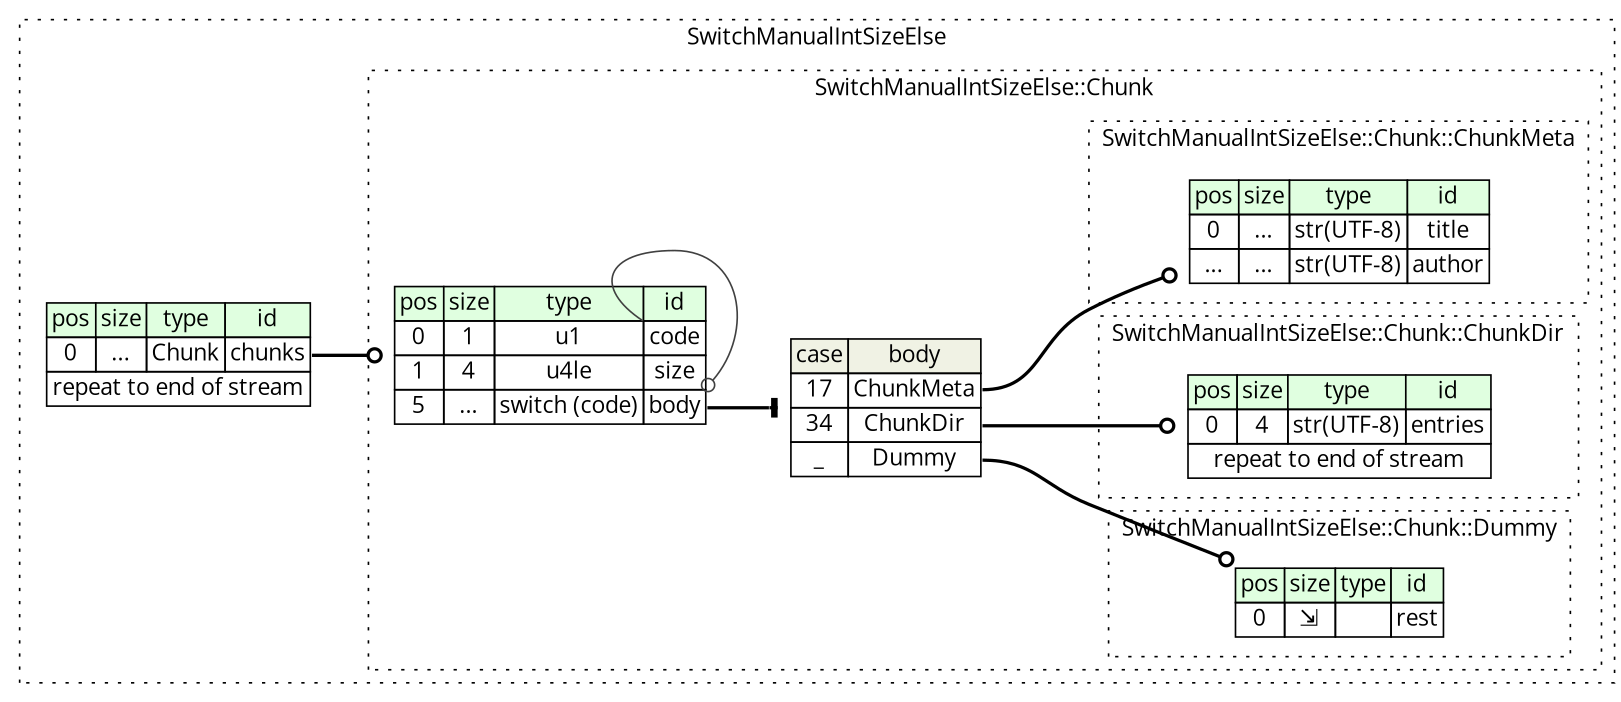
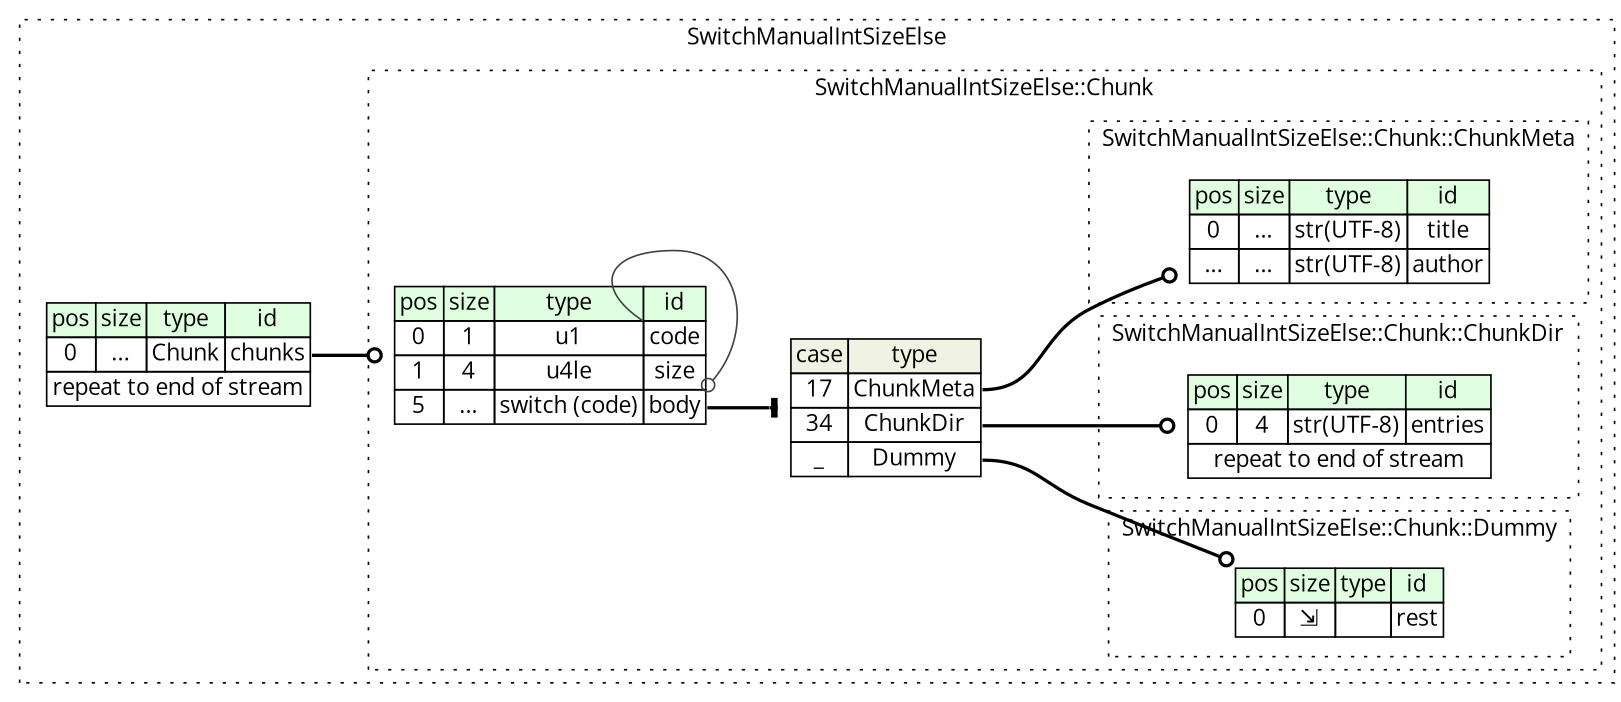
  digraph {
    rankdir=LR
    fontname="Open Sans"
    node [shape=plaintext fontname="Open Sans"]
    edge [arrowhead=odot fontname="Open Sans" style=bold]
    n1 [label=<<TABLE BORDER="0" CELLBORDER="1" CELLSPACING="0"> 					<TR><TD BGCOLOR="#E0FFE0">pos</TD><TD BGCOLOR="#E0FFE0">size</TD><TD BGCOLOR="#E0FFE0">type</TD><TD BGCOLOR="#E0FFE0">id</TD></TR> 					<TR><TD PORT="title_pos">0</TD><TD PORT="title_size">...</TD><TD>str(UTF-8)</TD><TD PORT="title_type">title</TD></TR> 					<TR><TD PORT="author_pos">...</TD><TD PORT="author_size">...</TD><TD>str(UTF-8)</TD><TD PORT="author_type">author</TD></TR> 				</TABLE>>]
    n2 [label=<<TABLE BORDER="0" CELLBORDER="1" CELLSPACING="0"> 					<TR><TD BGCOLOR="#E0FFE0">pos</TD><TD BGCOLOR="#E0FFE0">size</TD><TD BGCOLOR="#E0FFE0">type</TD><TD BGCOLOR="#E0FFE0">id</TD></TR> 					<TR><TD PORT="entries_pos">0</TD><TD PORT="entries_size">4</TD><TD>str(UTF-8)</TD><TD PORT="entries_type">entries</TD></TR> 					<TR><TD COLSPAN="4" PORT="entries__repeat">repeat to end of stream</TD></TR> 				</TABLE>>]
    n3 [label=<<TABLE BORDER="0" CELLBORDER="1" CELLSPACING="0"> 					<TR><TD BGCOLOR="#E0FFE0">pos</TD><TD BGCOLOR="#E0FFE0">size</TD><TD BGCOLOR="#E0FFE0">type</TD><TD BGCOLOR="#E0FFE0">id</TD></TR> 					<TR><TD PORT="rest_pos">0</TD><TD PORT="rest_size">⇲</TD><TD></TD><TD PORT="rest_type">rest</TD></TR> 				</TABLE>>]
    n4 [label=<<TABLE BORDER="0" CELLBORDER="1" CELLSPACING="0"> 				<TR><TD BGCOLOR="#E0FFE0">pos</TD><TD BGCOLOR="#E0FFE0">size</TD><TD BGCOLOR="#E0FFE0">type</TD><TD BGCOLOR="#E0FFE0">id</TD></TR> 				<TR><TD PORT="code_pos">0</TD><TD PORT="code_size">1</TD><TD>u1</TD><TD PORT="code_type">code</TD></TR> 				<TR><TD PORT="size_pos">1</TD><TD PORT="size_size">4</TD><TD>u4le</TD><TD PORT="size_type">size</TD></TR> 				<TR><TD PORT="body_pos">5</TD><TD PORT="body_size">...</TD><TD>switch (code)</TD><TD PORT="body_type">body</TD></TR> 			</TABLE>>]
-   n5 [label=<<TABLE BORDER="0" CELLBORDER="1" CELLSPACING="0"> 	<TR><TD BGCOLOR="#F0F2E4">case</TD><TD BGCOLOR="#F0F2E4">body</TD></TR> 	<TR><TD>17</TD><TD PORT="case0">ChunkMeta</TD></TR> 	<TR><TD>34</TD><TD PORT="case1">ChunkDir</TD></TR> 	<TR><TD>_</TD><TD PORT="case2">Dummy</TD></TR> </TABLE>>]
+   n5 [label=<<TABLE BORDER="0" CELLBORDER="1" CELLSPACING="0"> 	<TR><TD BGCOLOR="#F0F2E4">case</TD><TD BGCOLOR="#F0F2E4">type</TD></TR> 	<TR><TD>17</TD><TD PORT="case0">ChunkMeta</TD></TR> 	<TR><TD>34</TD><TD PORT="case1">ChunkDir</TD></TR> 	<TR><TD>_</TD><TD PORT="case2">Dummy</TD></TR> </TABLE>>]
    n6 [label=<<TABLE BORDER="0" CELLBORDER="1" CELLSPACING="0"> 			<TR><TD BGCOLOR="#E0FFE0">pos</TD><TD BGCOLOR="#E0FFE0">size</TD><TD BGCOLOR="#E0FFE0">type</TD><TD BGCOLOR="#E0FFE0">id</TD></TR> 			<TR><TD PORT="chunks_pos">0</TD><TD PORT="chunks_size">...</TD><TD>Chunk</TD><TD PORT="chunks_type">chunks</TD></TR> 			<TR><TD COLSPAN="4" PORT="chunks__repeat">repeat to end of stream</TD></TR> 		</TABLE>>]
    subgraph cluster_1 {
      label=SwitchManualIntSizeElse
      style=dotted
      n6
      subgraph cluster_2 {
        label="SwitchManualIntSizeElse::Chunk"
        style=dotted
        n4
        n5
        subgraph cluster_3 {
          label="SwitchManualIntSizeElse::Chunk::ChunkMeta"
          style=dotted
          n1
        }
        subgraph cluster_4 {
          label="SwitchManualIntSizeElse::Chunk::ChunkDir"
          style=dotted
          n2
        }
        subgraph cluster_5 {
          label="SwitchManualIntSizeElse::Chunk::Dummy"
          style=dotted
          n3
        }
      }
    }
    n4 -> n4 [color="#404040" headport=body_type tailport=code_type style=""]
    n4 -> n5 [tailport=body_type arrowhead=tee]
    n5 -> n1 [tailport=case0]
    n5 -> n2 [tailport=case1]
    n5 -> n3 [tailport=case2]
    n6 -> n4 [tailport=chunks_type]
  }
